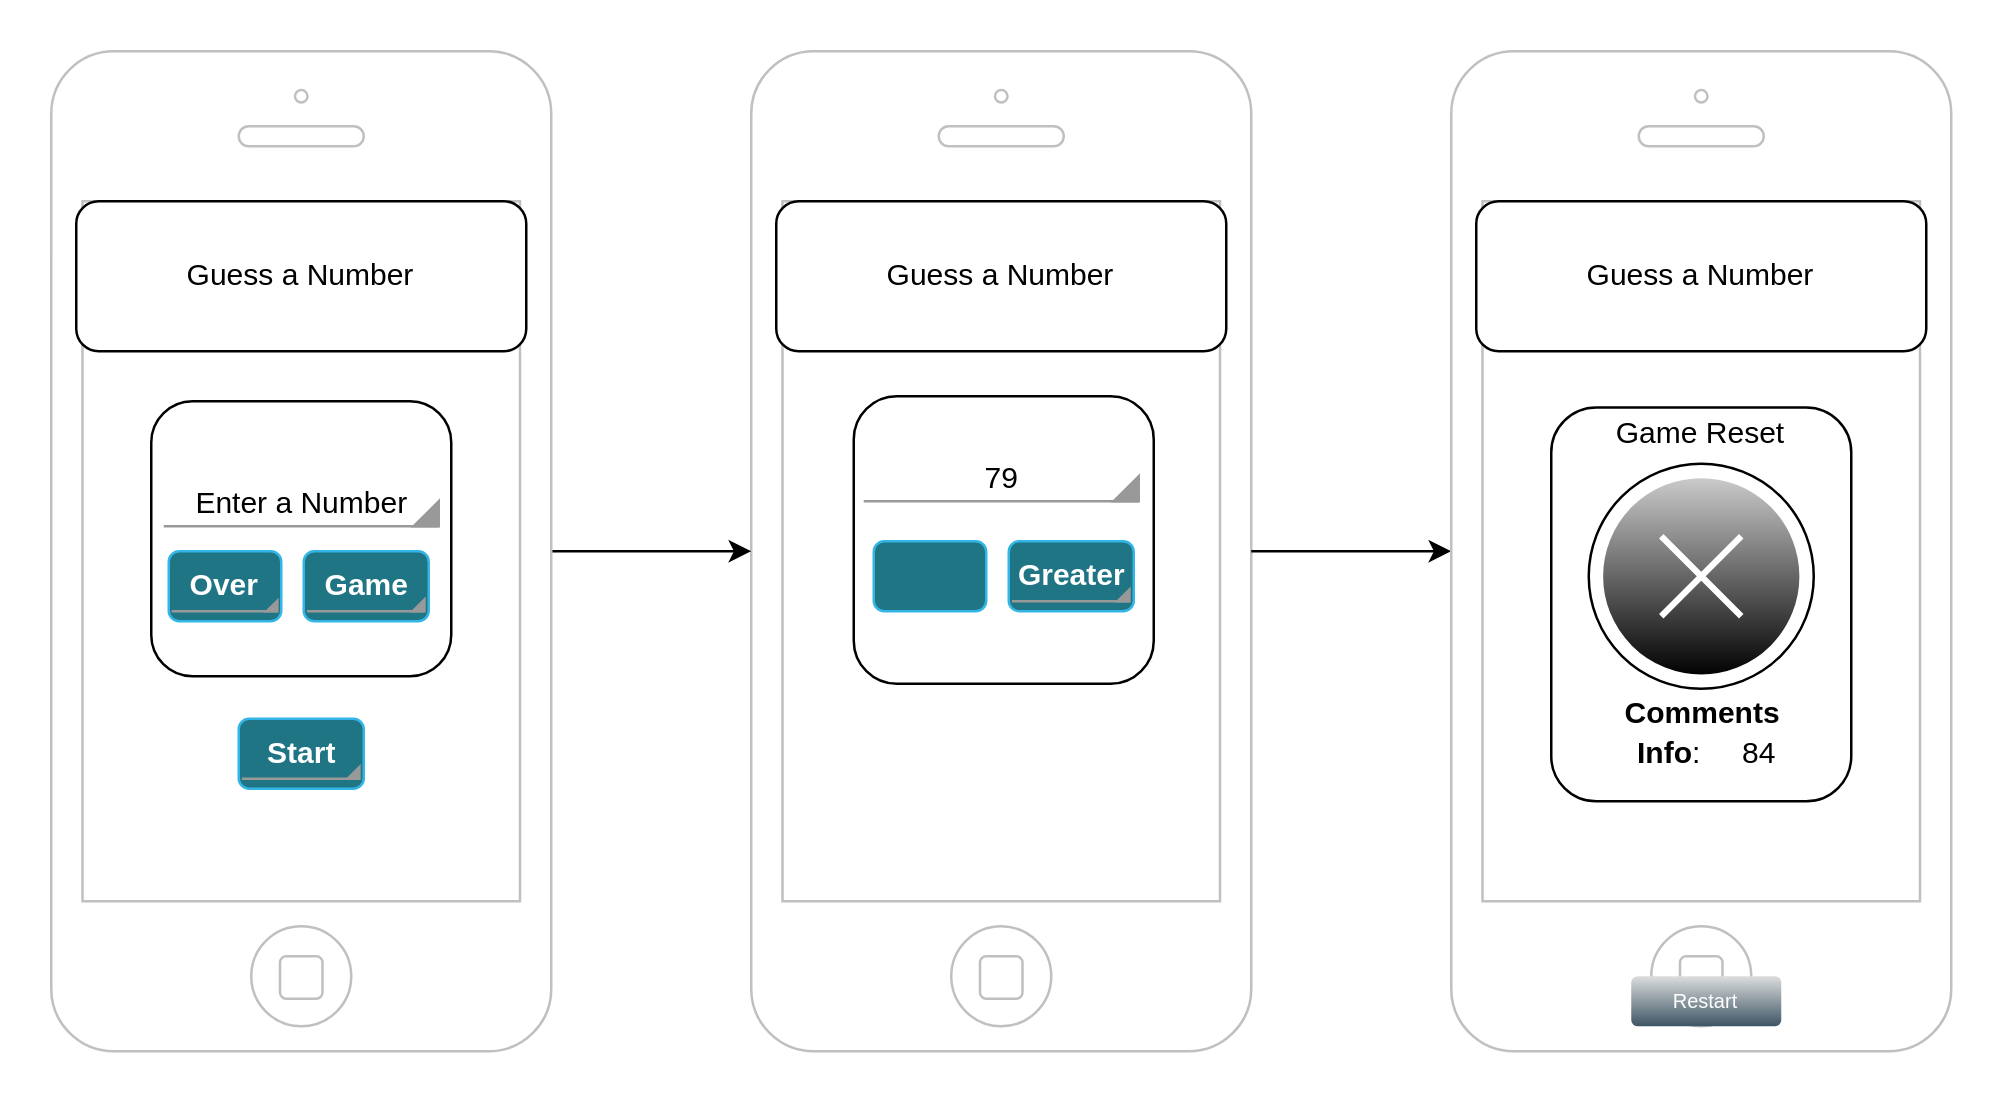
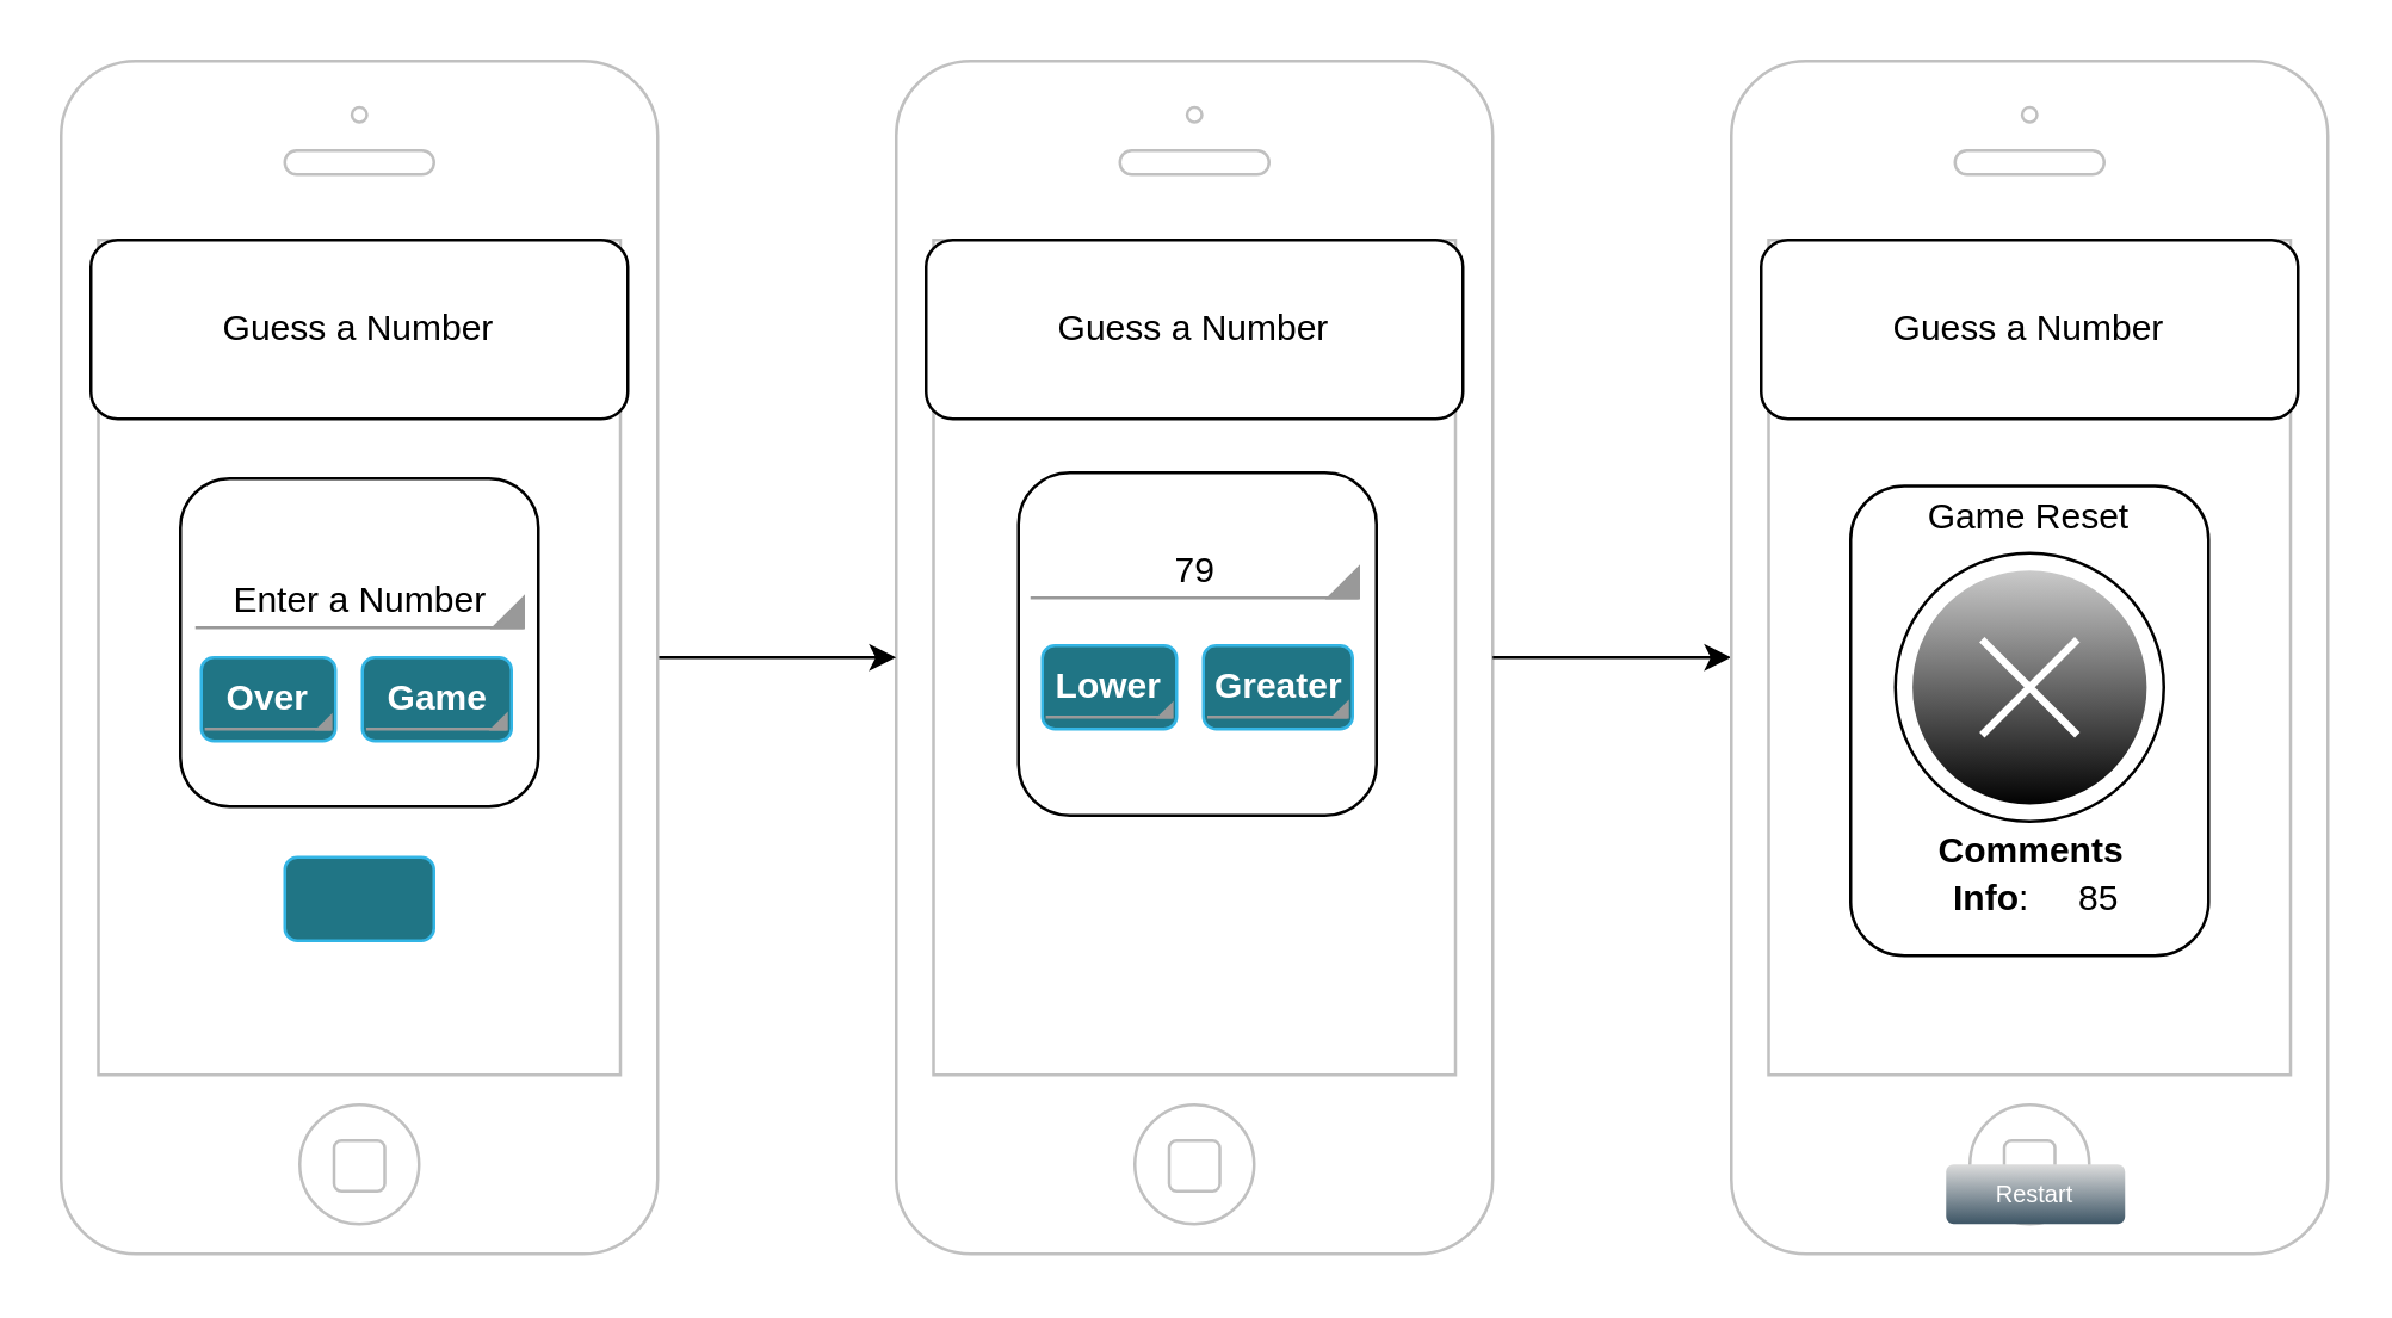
  <mxCell id="0" />
  <mxCell id="1" parent="0" />
  <mxCell id="2" value="" style="html=1;verticalLabelPosition=bottom;labelBackgroundColor=#ffffff;verticalAlign=top;shadow=0;dashed=0;strokeWidth=1;shape=mxgraph.ios7.misc.iphone;strokeColor=#c0c0c0;" vertex="1" parent="1"><mxGeometry x="300" y="20" width="200" height="400" as="geometry" /></mxCell>
  <mxCell id="3" value="" style="rounded=1;whiteSpace=wrap;html=1;" vertex="1" parent="1"><mxGeometry x="341" y="158" width="120" height="115" as="geometry" /></mxCell>
  <mxCell id="4" value="" style="edgeStyle=orthogonalEdgeStyle;rounded=0;orthogonalLoop=1;jettySize=auto;html=1;" edge="1" parent="1" source="5" target="2"><mxGeometry relative="1" as="geometry" /></mxCell>
  <mxCell id="5" value="" style="html=1;verticalLabelPosition=bottom;labelBackgroundColor=#ffffff;verticalAlign=top;shadow=0;dashed=0;strokeWidth=1;shape=mxgraph.ios7.misc.iphone;strokeColor=#c0c0c0;" vertex="1" parent="1"><mxGeometry x="20" y="20" width="200" height="400" as="geometry" /></mxCell>
  <mxCell id="6" value="Guess a Number" style="rounded=1;whiteSpace=wrap;html=1;" vertex="1" parent="1"><mxGeometry x="30" y="80" width="180" height="60" as="geometry" /></mxCell>
  <mxCell id="7" value="" style="rounded=1;whiteSpace=wrap;html=1;" vertex="1" parent="1"><mxGeometry x="60" y="160" width="120" height="110" as="geometry" /></mxCell>
  <mxCell id="8" value="Enter a Number" style="strokeWidth=1;html=1;shadow=0;dashed=0;shape=mxgraph.android.spinner2;align=center;fillColor=#999999;strokeColor=#999999;verticalAlign=bottom" vertex="1" parent="1"><mxGeometry x="65" y="200" width="110" height="10" as="geometry" /></mxCell>
  <mxCell id="9" value="" style="strokeWidth=1;html=1;shadow=0;dashed=0;shape=mxgraph.android.rect;rounded=1;fillColor=#207585;strokeColor=#33b5e5;" vertex="1" parent="1"><mxGeometry x="121" y="220" width="50" height="28" as="geometry" /></mxCell>
  <mxCell id="10" value="Game" style="strokeWidth=1;html=1;shadow=0;dashed=0;shape=mxgraph.android.spinner2;fontStyle=1;fontColor=#ffffff;align=center;verticalAlign=middle;strokeColor=#999999;fillColor=#999999;" vertex="1" parent="9"><mxGeometry x="1.282" y="4" width="47.009" height="20" as="geometry" /></mxCell>
  <mxCell id="11" value="" style="strokeWidth=1;html=1;shadow=0;dashed=0;shape=mxgraph.android.rect;rounded=1;fillColor=#207585;strokeColor=#33b5e5;" vertex="1" parent="1"><mxGeometry x="67" y="220" width="45" height="28" as="geometry" /></mxCell>
  <mxCell id="12" value="Over" style="strokeWidth=1;html=1;shadow=0;dashed=0;shape=mxgraph.android.spinner2;fontStyle=1;fontColor=#ffffff;align=center;verticalAlign=middle;strokeColor=#999999;fillColor=#999999;" vertex="1" parent="11"><mxGeometry x="1.154" y="4" width="42.308" height="20" as="geometry" /></mxCell>
  <mxCell id="13" value="" style="strokeWidth=1;html=1;shadow=0;dashed=0;shape=mxgraph.android.rect;rounded=1;fillColor=#207585;strokeColor=#33b5e5;" vertex="1" parent="1"><mxGeometry x="95" y="287" width="50" height="28" as="geometry" /></mxCell>
- <mxCell id="14" value="Start" style="strokeWidth=1;html=1;shadow=0;dashed=0;shape=mxgraph.android.spinner2;fontStyle=1;fontColor=#ffffff;align=center;verticalAlign=middle;strokeColor=#999999;fillColor=#999999;" vertex="1" parent="13"><mxGeometry x="1.282" y="4" width="47.009" height="20" as="geometry" /></mxCell>
  <mxCell id="15" value="" style="edgeStyle=orthogonalEdgeStyle;rounded=0;orthogonalLoop=1;jettySize=auto;html=1;" edge="1" parent="1" source="2" target="16"><mxGeometry relative="1" as="geometry" /></mxCell>
  <mxCell id="16" value="" style="html=1;verticalLabelPosition=bottom;labelBackgroundColor=#ffffff;verticalAlign=top;shadow=0;dashed=0;strokeWidth=1;shape=mxgraph.ios7.misc.iphone;strokeColor=#c0c0c0;" vertex="1" parent="1"><mxGeometry x="580" y="20" width="200" height="400" as="geometry" /></mxCell>
  <mxCell id="17" value="Guess a Number" style="rounded=1;whiteSpace=wrap;html=1;" vertex="1" parent="1"><mxGeometry x="310" y="80" width="180" height="60" as="geometry" /></mxCell>
  <mxCell id="18" value="79" style="strokeWidth=1;html=1;shadow=0;dashed=0;shape=mxgraph.android.spinner2;align=center;fillColor=#999999;strokeColor=#999999;verticalAlign=bottom" vertex="1" parent="1"><mxGeometry x="345" y="190" width="110" height="10" as="geometry" /></mxCell>
  <mxCell id="19" value="" style="strokeWidth=1;html=1;shadow=0;dashed=0;shape=mxgraph.android.rect;rounded=1;fillColor=#207585;strokeColor=#33b5e5;" vertex="1" parent="1"><mxGeometry x="403" y="216" width="50" height="28" as="geometry" /></mxCell>
  <mxCell id="20" value="Greater" style="strokeWidth=1;html=1;shadow=0;dashed=0;shape=mxgraph.android.spinner2;fontStyle=1;fontColor=#ffffff;align=center;verticalAlign=middle;strokeColor=#999999;fillColor=#999999;" vertex="1" parent="19"><mxGeometry x="1.282" y="4" width="47.009" height="20" as="geometry" /></mxCell>
  <mxCell id="21" value="" style="strokeWidth=1;html=1;shadow=0;dashed=0;shape=mxgraph.android.rect;rounded=1;fillColor=#207585;strokeColor=#33b5e5;" vertex="1" parent="1"><mxGeometry x="349" y="216" width="45" height="28" as="geometry" /></mxCell>
+ <mxCell id="22" value="Lower" style="strokeWidth=1;html=1;shadow=0;dashed=0;shape=mxgraph.android.spinner2;fontStyle=1;fontColor=#ffffff;align=center;verticalAlign=middle;strokeColor=#999999;fillColor=#999999;" vertex="1" parent="21"><mxGeometry x="1.154" y="4" width="42.308" height="20" as="geometry" /></mxCell>
  <mxCell id="23" value="" style="rounded=1;whiteSpace=wrap;html=1;" vertex="1" parent="1"><mxGeometry x="620" y="162.5" width="120" height="157.5" as="geometry" /></mxCell>
  <mxCell id="24" value="Guess a Number" style="rounded=1;whiteSpace=wrap;html=1;" vertex="1" parent="1"><mxGeometry x="590" y="80" width="180" height="60" as="geometry" /></mxCell>
  <mxCell id="25" value="" style="ellipse;whiteSpace=wrap;html=1;aspect=fixed;" vertex="1" parent="1"><mxGeometry x="635" y="185" width="90" height="90" as="geometry" /></mxCell>
  <mxCell id="26" value="Game Reset" style="text;html=1;strokeColor=none;fillColor=none;align=center;verticalAlign=middle;whiteSpace=wrap;rounded=0;" vertex="1" parent="1"><mxGeometry x="640" y="163" width="80" height="20" as="geometry" /></mxCell>
  <mxCell id="27" value="&lt;b&gt;Comments&amp;nbsp;&lt;/b&gt;" style="text;html=1;strokeColor=none;fillColor=none;align=center;verticalAlign=middle;whiteSpace=wrap;rounded=0;" vertex="1" parent="1"><mxGeometry x="635" y="275" width="95" height="20" as="geometry" /></mxCell>
- <mxCell id="28" value="&lt;b&gt;Info&lt;/b&gt;:&amp;nbsp; &amp;nbsp; &amp;nbsp;84" style="text;html=1;strokeColor=none;fillColor=none;align=center;verticalAlign=middle;whiteSpace=wrap;rounded=0;" vertex="1" parent="1"><mxGeometry x="635" y="291" width="95" height="20" as="geometry" /></mxCell>
+ <mxCell id="28" value="&lt;b&gt;Info&lt;/b&gt;:&amp;nbsp; &amp;nbsp; &amp;nbsp;85" style="text;html=1;strokeColor=none;fillColor=none;align=center;verticalAlign=middle;whiteSpace=wrap;rounded=0;" vertex="1" parent="1"><mxGeometry x="635" y="291" width="95" height="20" as="geometry" /></mxCell>
  <mxCell id="29" value="" style="verticalLabelPosition=bottom;verticalAlign=top;html=1;shadow=0;dashed=0;strokeWidth=1;shape=mxgraph.ios.iDeleteApp;fillColor=#cccccc;fillColor2=#000000;strokeColor=#ffffff;" vertex="1" parent="1"><mxGeometry x="640" y="190" width="80" height="80" as="geometry" /></mxCell>
  <mxCell id="30" value="Restart" style="strokeWidth=1;html=1;shadow=0;dashed=0;shape=mxgraph.ios.iButton;strokeColor=#444444;fontColor=#ffffff;buttonText=;fontSize=8;fillColor=#dddddd;fillColor2=#3D5565;whiteSpace=wrap;align=center;" vertex="1" parent="1"><mxGeometry x="652" y="390" width="60" height="20" as="geometry" /></mxCell>
